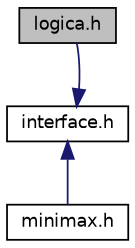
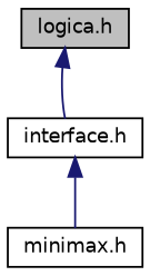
  digraph {
    node [color=black fillcolor=white fontname=Helvetica fontsize=10 shape=record style=filled]
    edge [color=midnightblue dir=back fontname=Helvetica fontsize=10 labelfontname=Helvetica labelfontsize=10 style=solid]
    n1 [fillcolor=grey75 fontcolor=black height=0.2 label="logica.h" width=0.4]
    n2 [height=0.2 label="interface.h" width=0.4]
    n3 [height=0.2 label="minimax.h" width=0.4]
-   n2 -> n1
+   n1 -> n2
    n2 -> n3
  }
